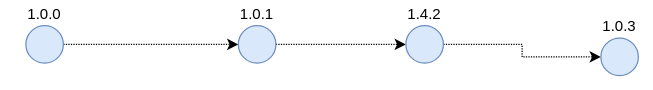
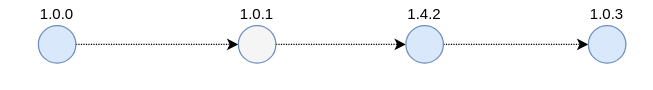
  <mxCell id="0" />
  <mxCell id="1" parent="0" />
  <mxCell id="2" value="" style="edgeStyle=orthogonalEdgeStyle;rounded=0;orthogonalLoop=1;jettySize=auto;html=1;dashed=1;dashPattern=1 1;" edge="1" parent="1" source="3" target="5"><mxGeometry relative="1" as="geometry" /></mxCell>
- <mxCell id="3" value="1.0.0" style="ellipse;whiteSpace=wrap;html=1;aspect=fixed;labelPosition=center;verticalLabelPosition=top;align=center;verticalAlign=bottom;labelBackgroundColor=none;fillColor=#dae8fc;strokeColor=#6c8ebf;" vertex="1" parent="1"><mxGeometry x="20" y="20" width="30" height="30" as="geometry" /></mxCell>
+ <mxCell id="3" value="1.0.0" style="ellipse;whiteSpace=wrap;html=1;aspect=fixed;labelPosition=center;verticalLabelPosition=top;align=center;verticalAlign=bottom;labelBackgroundColor=none;fillColor=#dae8fc;strokeColor=#6c8ebf;" vertex="1" parent="1"><mxGeometry x="30" y="20" width="30" height="30" as="geometry" /></mxCell>
  <mxCell id="4" value="" style="edgeStyle=orthogonalEdgeStyle;rounded=0;orthogonalLoop=1;jettySize=auto;html=1;dashed=1;dashPattern=1 1;" edge="1" parent="1" source="5" target="7"><mxGeometry relative="1" as="geometry" /></mxCell>
- <mxCell id="5" value="1.0.1" style="ellipse;whiteSpace=wrap;html=1;aspect=fixed;labelPosition=center;verticalLabelPosition=top;align=center;verticalAlign=bottom;labelBackgroundColor=none;fillColor=#dae8fc;strokeColor=#6c8ebf;" vertex="1" parent="1"><mxGeometry x="190" y="20" width="30" height="30" as="geometry" /></mxCell>
+ <mxCell id="5" value="1.0.1" style="ellipse;whiteSpace=wrap;html=1;aspect=fixed;labelPosition=center;verticalLabelPosition=top;align=center;verticalAlign=bottom;labelBackgroundColor=none;fillColor=#f5f5f5;strokeColor=#6c8ebf;" vertex="1" parent="1"><mxGeometry x="190" y="20" width="30" height="30" as="geometry" /></mxCell>
  <mxCell id="6" value="" style="edgeStyle=orthogonalEdgeStyle;rounded=0;orthogonalLoop=1;jettySize=auto;html=1;dashed=1;dashPattern=1 1;" edge="1" parent="1" source="7" target="8"><mxGeometry relative="1" as="geometry" /></mxCell>
  <mxCell id="7" value="1.4.2" style="ellipse;whiteSpace=wrap;html=1;aspect=fixed;labelPosition=center;verticalLabelPosition=top;align=center;verticalAlign=bottom;labelBackgroundColor=none;fillColor=#dae8fc;strokeColor=#6c8ebf;" vertex="1" parent="1"><mxGeometry x="324" y="20" width="30" height="30" as="geometry" /></mxCell>
- <mxCell id="8" value="1.0.3" style="ellipse;whiteSpace=wrap;html=1;aspect=fixed;labelPosition=center;verticalLabelPosition=top;align=center;verticalAlign=bottom;labelBackgroundColor=none;fillColor=#dae8fc;strokeColor=#6c8ebf;" vertex="1" parent="1"><mxGeometry x="480" y="30" width="30" height="30" as="geometry" /></mxCell>
+ <mxCell id="8" value="1.0.3" style="ellipse;whiteSpace=wrap;html=1;aspect=fixed;labelPosition=center;verticalLabelPosition=top;align=center;verticalAlign=bottom;labelBackgroundColor=none;fillColor=#dae8fc;strokeColor=#6c8ebf;" vertex="1" parent="1"><mxGeometry x="470" y="20" width="30" height="30" as="geometry" /></mxCell>
